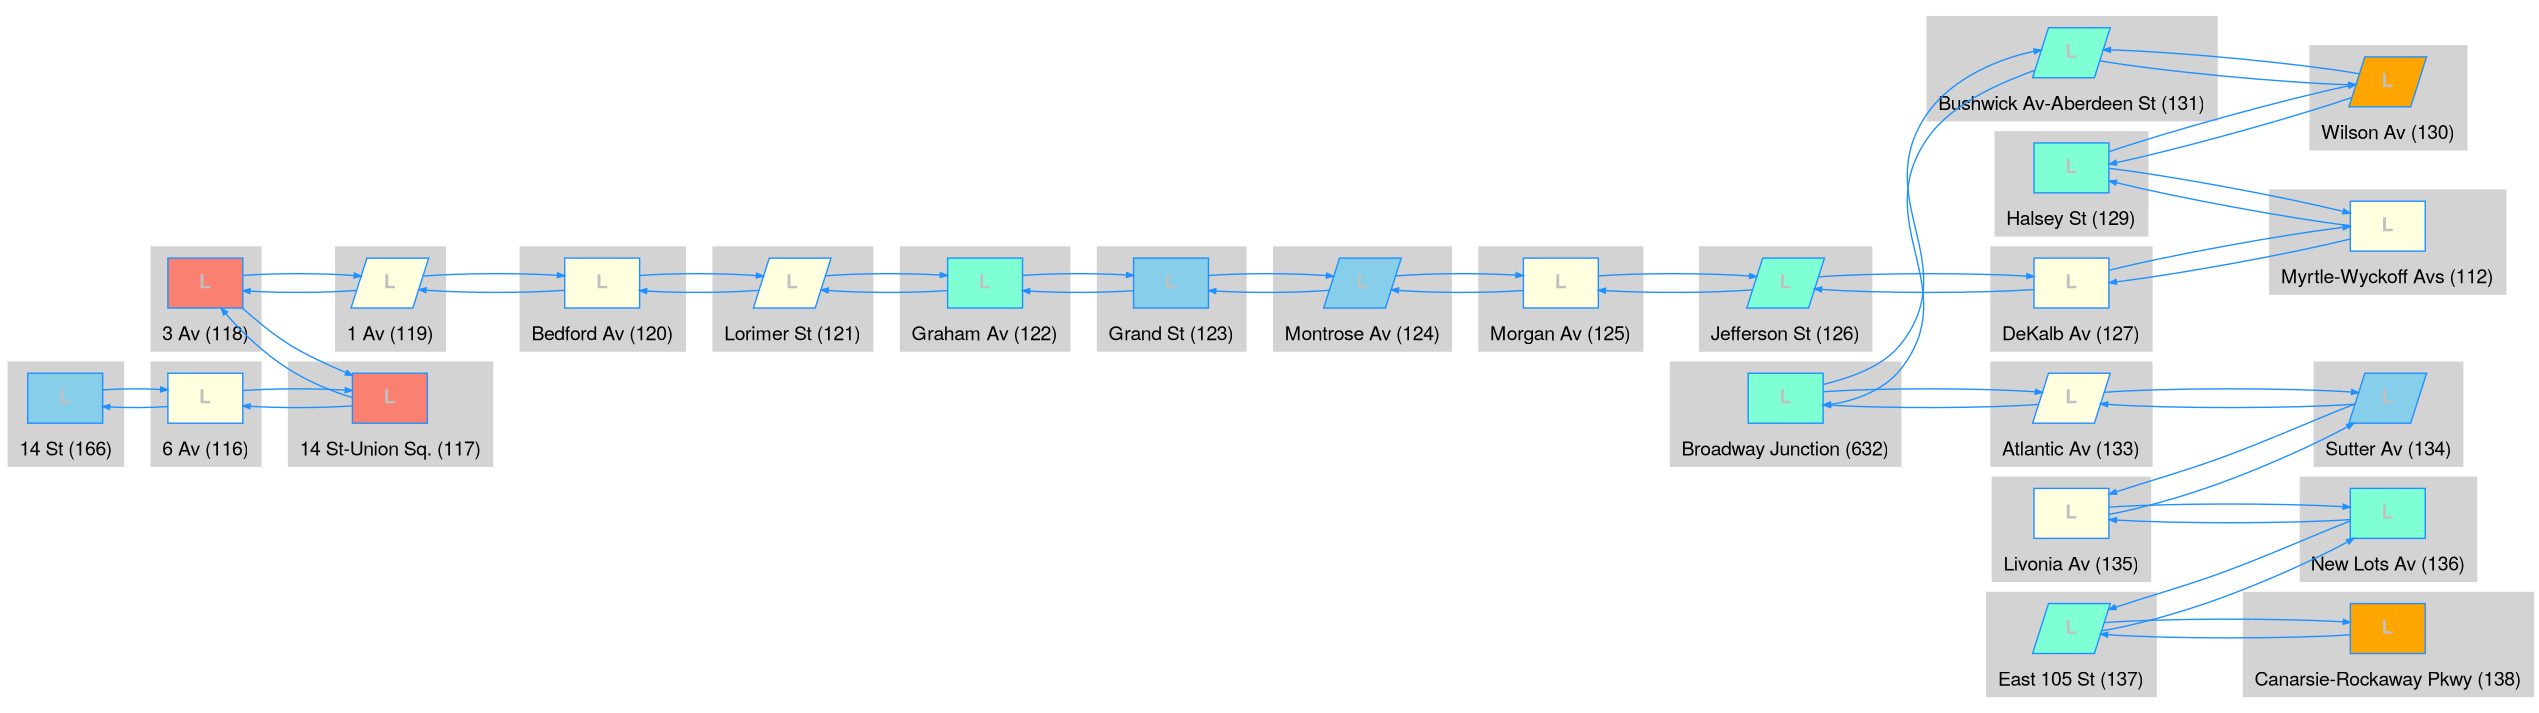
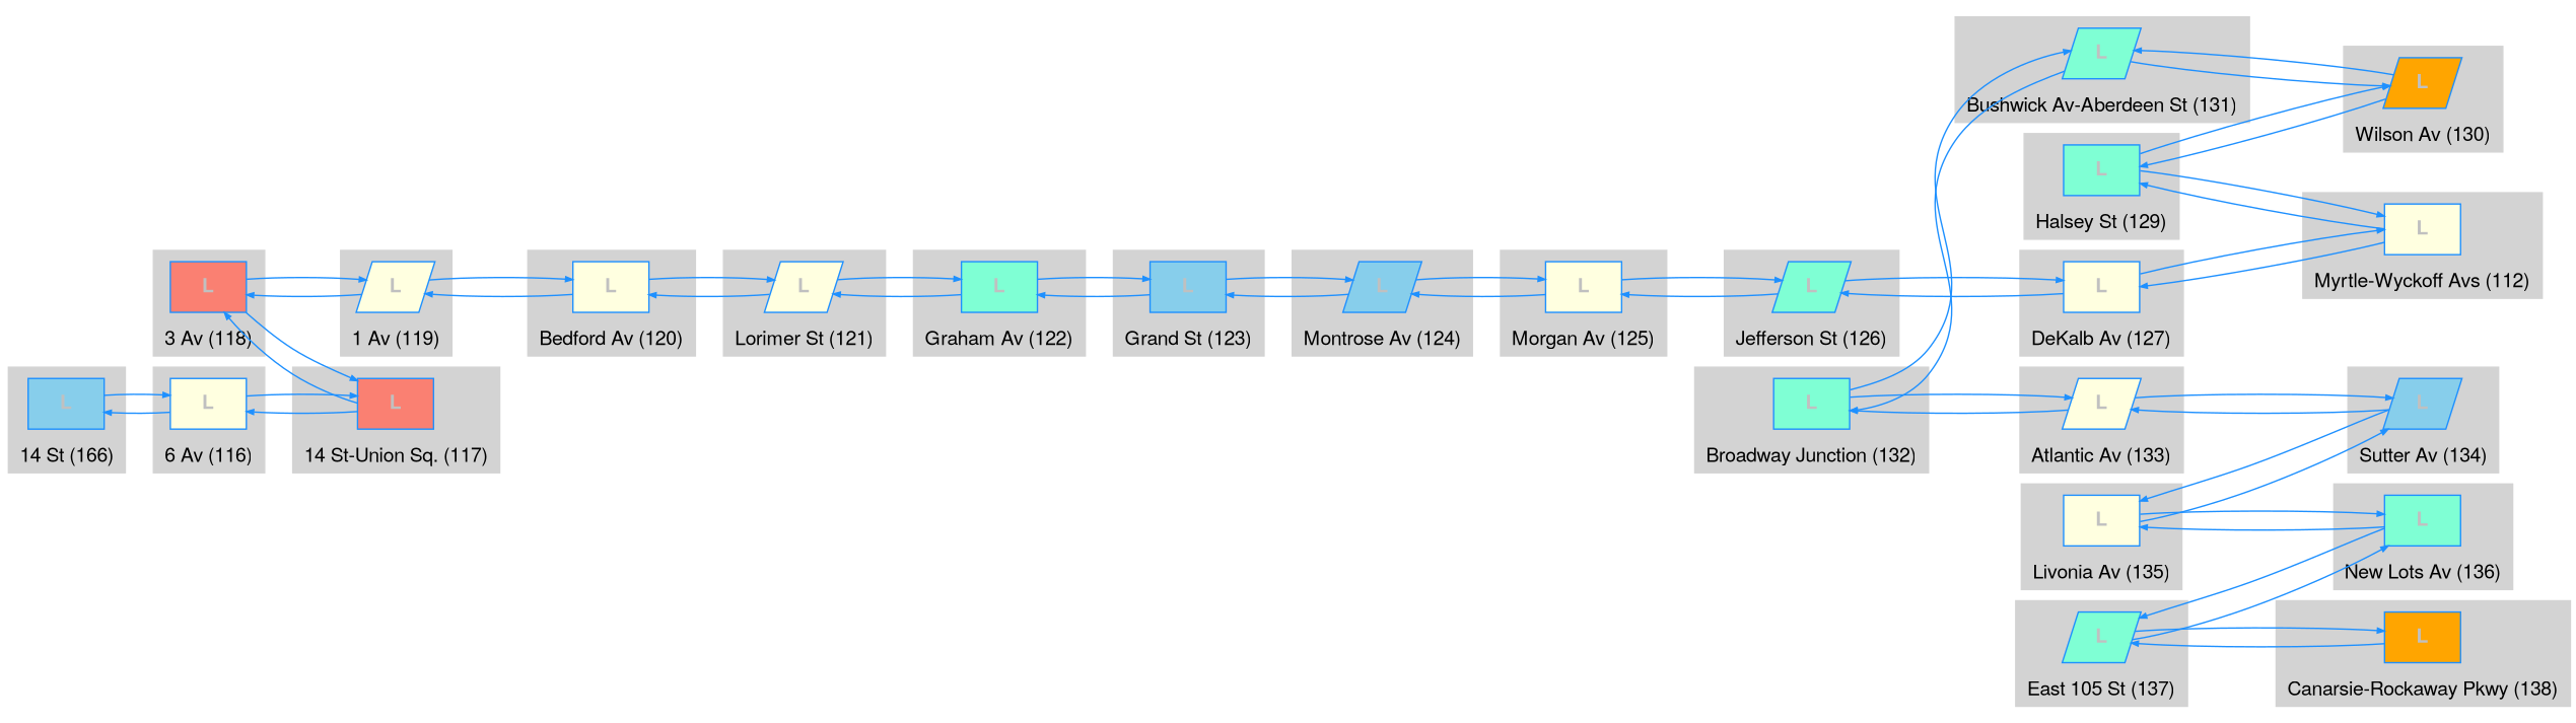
  digraph {
    fontname="Helvetica,Arial,sans-serif"
    rankdir=LR
    node [color=dodgerblue fillcolor=lightyellow fontcolor=gray fontname="Helvetica,Arial,sans-serif bold" labelloc=c penwidth=1 shape=box style=filled]
    edge [arrowsize=0.5 color=dodgerblue fontcolor=dodgerblue fontname="Helvetica,Arial,sans-serif" fontsize=8 penwidth=1]
    n1 [fillcolor=aquamarine label=L]
    n2 [fillcolor=skyblue label=L]
    n3 [label=L]
    n4 [fillcolor=salmon label=L]
    n5 [label=L shape=parallelogram]
    n6 [label=L]
    n7 [label=L shape=parallelogram]
    n8 [fillcolor=aquamarine label=L]
    n9 [fillcolor=skyblue label=L]
    n10 [fillcolor=skyblue label=L shape=parallelogram]
    n11 [label=L]
    n12 [fillcolor=aquamarine label=L shape=parallelogram]
    n13 [label=L]
    n14 [fillcolor=aquamarine label=L]
    n15 [fillcolor=orange label=L shape=parallelogram]
    n16 [fillcolor=aquamarine label=L shape=parallelogram]
    n17 [label=L shape=parallelogram]
    n18 [fillcolor=skyblue label=L shape=parallelogram]
    n19 [label=L]
    n20 [fillcolor=aquamarine label=L]
    n21 [fillcolor=aquamarine label=L shape=parallelogram]
    n22 [fillcolor=orange label=L]
    n23 [fillcolor=salmon label=L]
    n24 [label=L]
    subgraph cluster_1 {
      color=lightgrey
-     label="Broadway Junction (632)"
+     label="Broadway Junction (132)"
      labelloc=b
      style=filled
      n1
    }
    subgraph cluster_2 {
      color=lightgrey
      label="14 St (166)"
      labelloc=b
      style=filled
      n2
    }
    subgraph cluster_3 {
      color=lightgrey
      label="6 Av (116)"
      labelloc=b
      style=filled
      n3
    }
    subgraph cluster_4 {
      color=lightgrey
      label="3 Av (118)"
      labelloc=b
      style=filled
      n4
    }
    subgraph cluster_5 {
      color=lightgrey
      label="1 Av (119)"
      labelloc=b
      style=filled
      n5
    }
    subgraph cluster_6 {
      color=lightgrey
      label="Bedford Av (120)"
      labelloc=b
      style=filled
      n6
    }
    subgraph cluster_7 {
      color=lightgrey
      label="Lorimer St (121)"
      labelloc=b
      style=filled
      n7
    }
    subgraph cluster_8 {
      color=lightgrey
      label="Graham Av (122)"
      labelloc=b
      style=filled
      n8
    }
    subgraph cluster_9 {
      color=lightgrey
      label="Grand St (123)"
      labelloc=b
      style=filled
      n9
    }
    subgraph cluster_10 {
      color=lightgrey
      label="Montrose Av (124)"
      labelloc=b
      style=filled
      n10
    }
    subgraph cluster_11 {
      color=lightgrey
      label="Morgan Av (125)"
      labelloc=b
      style=filled
      n11
    }
    subgraph cluster_12 {
      color=lightgrey
      label="Jefferson St (126)"
      labelloc=b
      style=filled
      n12
    }
    subgraph cluster_13 {
      color=lightgrey
      label="DeKalb Av (127)"
      labelloc=b
      style=filled
      n13
    }
    subgraph cluster_14 {
      color=lightgrey
      label="Halsey St (129)"
      labelloc=b
      style=filled
      n14
    }
    subgraph cluster_15 {
      color=lightgrey
      label="Wilson Av (130)"
      labelloc=b
      style=filled
      n15
    }
    subgraph cluster_16 {
      color=lightgrey
      label="Bushwick Av-Aberdeen St (131)"
      labelloc=b
      style=filled
      n16
    }
    subgraph cluster_17 {
      color=lightgrey
      label="Atlantic Av (133)"
      labelloc=b
      style=filled
      n17
    }
    subgraph cluster_18 {
      color=lightgrey
      label="Sutter Av (134)"
      labelloc=b
      style=filled
      n18
    }
    subgraph cluster_19 {
      color=lightgrey
      label="Livonia Av (135)"
      labelloc=b
      style=filled
      n19
    }
    subgraph cluster_20 {
      color=lightgrey
      label="New Lots Av (136)"
      labelloc=b
      style=filled
      n20
    }
    subgraph cluster_21 {
      color=lightgrey
      label="East 105 St (137)"
      labelloc=b
      style=filled
      n21
    }
    subgraph cluster_22 {
      color=lightgrey
      label="Canarsie-Rockaway Pkwy (138)"
      labelloc=b
      style=filled
      n22
    }
    subgraph cluster_23 {
      color=lightgrey
      label="14 St-Union Sq. (117)"
      labelloc=b
      style=filled
      n23
    }
    subgraph cluster_24 {
      color=lightgrey
      label="Myrtle-Wyckoff Avs (112)"
      labelloc=b
      style=filled
      n24
    }
    n1 -> n16
    n1 -> n17
    n2 -> n3
    n3 -> n2
    n3 -> n23
    n4 -> n5
    n4 -> n23
    n5 -> n4
    n5 -> n6
    n6 -> n5
    n6 -> n7
    n7 -> n6
    n7 -> n8
    n8 -> n7
    n8 -> n9
    n9 -> n8
    n9 -> n10
    n10 -> n9
    n10 -> n11
    n11 -> n10
    n11 -> n12
    n12 -> n11
    n12 -> n13
    n13 -> n12
    n13 -> n24
    n14 -> n15
    n14 -> n24
    n15 -> n14
    n15 -> n16
    n16 -> n1
    n16 -> n15
    n17 -> n1
    n17 -> n18
    n18 -> n17
    n18 -> n19
    n19 -> n18
    n19 -> n20
    n20 -> n19
    n20 -> n21
    n21 -> n20
    n21 -> n22
    n22 -> n21
    n23 -> n3
    n23 -> n4
    n24 -> n13
    n24 -> n14
  }
